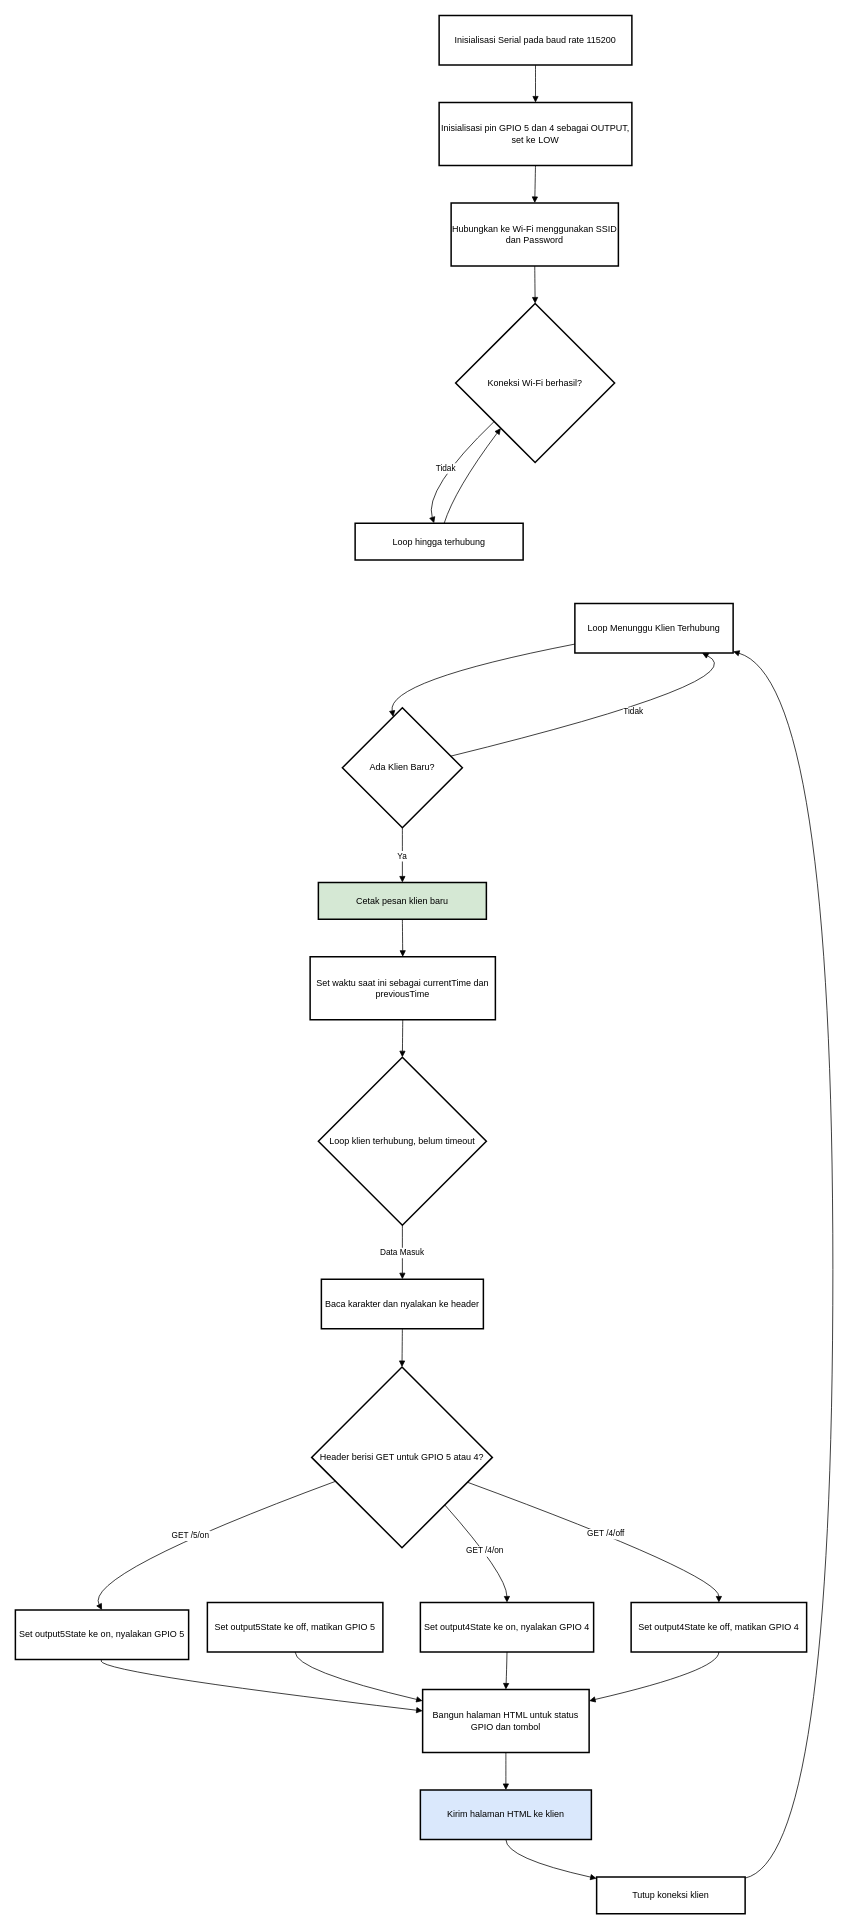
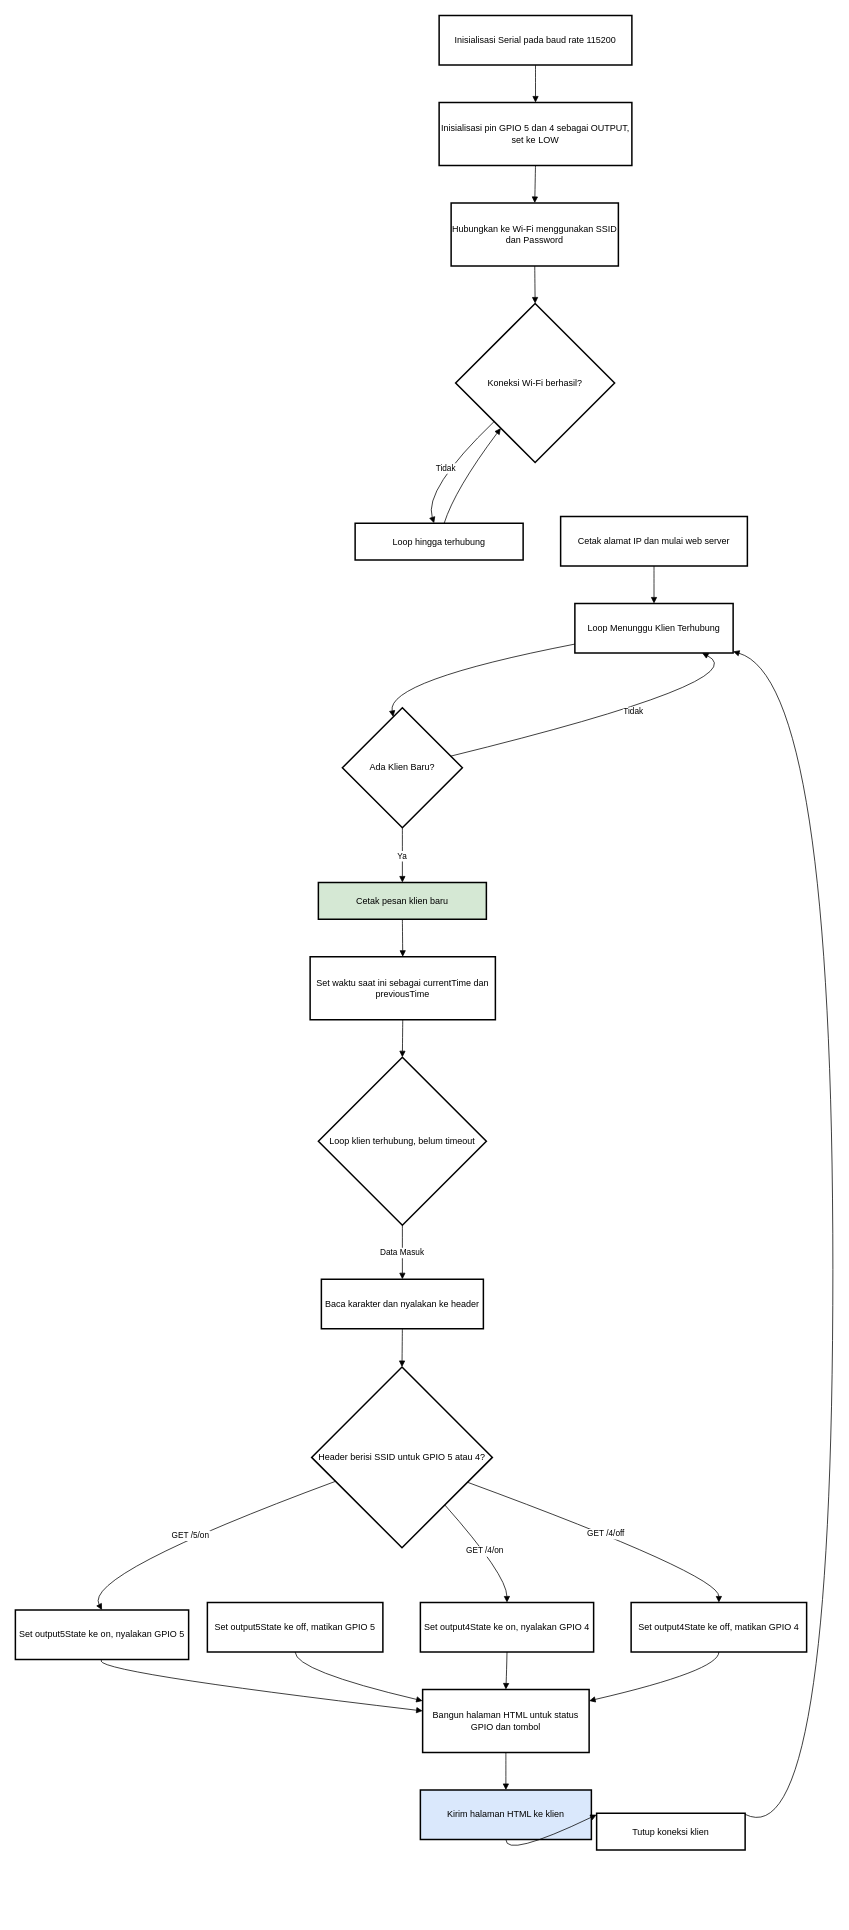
  <mxCell id="0" />
  <mxCell id="1" parent="0" />
  <mxCell id="2" value="Inisialisasi Serial pada baud rate 115200" style="whiteSpace=wrap;strokeWidth=2;" vertex="1" parent="1"><mxGeometry x="585" y="20" width="257" height="66" as="geometry" /></mxCell>
  <mxCell id="3" value="Inisialisasi pin GPIO 5 dan 4 sebagai OUTPUT, set ke LOW" style="whiteSpace=wrap;strokeWidth=2;" vertex="1" parent="1"><mxGeometry x="585" y="136" width="257" height="84" as="geometry" /></mxCell>
  <mxCell id="4" value="Hubungkan ke Wi-Fi menggunakan SSID dan Password" style="whiteSpace=wrap;strokeWidth=2;" vertex="1" parent="1"><mxGeometry x="601" y="270" width="223" height="84" as="geometry" /></mxCell>
  <mxCell id="5" value="Koneksi Wi-Fi berhasil?" style="rhombus;strokeWidth=2;whiteSpace=wrap;" vertex="1" parent="1"><mxGeometry x="607" y="404" width="212" height="212" as="geometry" /></mxCell>
  <mxCell id="6" value="Loop hingga terhubung" style="whiteSpace=wrap;strokeWidth=2;" vertex="1" parent="1"><mxGeometry x="473" y="697" width="224" height="49" as="geometry" /></mxCell>
+ <mxCell id="7" value="Cetak alamat IP dan mulai web server" style="whiteSpace=wrap;strokeWidth=2;" vertex="1" parent="1"><mxGeometry x="747" y="688" width="249" height="66" as="geometry" /></mxCell>
  <mxCell id="8" value="Loop Menunggu Klien Terhubung" style="whiteSpace=wrap;strokeWidth=2;" vertex="1" parent="1"><mxGeometry x="766" y="804" width="211" height="66" as="geometry" /></mxCell>
  <mxCell id="9" value="Ada Klien Baru?" style="rhombus;strokeWidth=2;whiteSpace=wrap;" vertex="1" parent="1"><mxGeometry x="456" y="943" width="160" height="160" as="geometry" /></mxCell>
  <mxCell id="10" value="Cetak pesan klien baru" style="whiteSpace=wrap;strokeWidth=2;fillColor=#d5e8d4;" vertex="1" parent="1"><mxGeometry x="424" y="1176" width="224" height="49" as="geometry" /></mxCell>
  <mxCell id="11" value="Set waktu saat ini sebagai currentTime dan previousTime" style="whiteSpace=wrap;strokeWidth=2;" vertex="1" parent="1"><mxGeometry x="413" y="1275" width="247" height="84" as="geometry" /></mxCell>
  <mxCell id="12" value="Loop klien terhubung, belum timeout" style="rhombus;strokeWidth=2;whiteSpace=wrap;" vertex="1" parent="1"><mxGeometry x="424" y="1409" width="224" height="224" as="geometry" /></mxCell>
  <mxCell id="13" value="Baca karakter dan nyalakan ke header" style="whiteSpace=wrap;strokeWidth=2;" vertex="1" parent="1"><mxGeometry x="428" y="1705" width="216" height="66" as="geometry" /></mxCell>
- <mxCell id="14" value="Header berisi GET untuk GPIO 5 atau 4?" style="rhombus;strokeWidth=2;whiteSpace=wrap;" vertex="1" parent="1"><mxGeometry x="415" y="1822" width="241" height="241" as="geometry" /></mxCell>
+ <mxCell id="14" value="Header berisi SSID untuk GPIO 5 atau 4?" style="rhombus;strokeWidth=2;whiteSpace=wrap;" vertex="1" parent="1"><mxGeometry x="415" y="1822" width="241" height="241" as="geometry" /></mxCell>
  <mxCell id="15" value="Set output5State ke on, nyalakan GPIO 5" style="whiteSpace=wrap;strokeWidth=2;" vertex="1" parent="1"><mxGeometry x="20" y="2146" width="231" height="66" as="geometry" /></mxCell>
  <mxCell id="16" value="Set output5State ke off, matikan GPIO 5" style="whiteSpace=wrap;strokeWidth=2;" vertex="1" parent="1"><mxGeometry x="276" y="2136" width="234" height="66" as="geometry" /></mxCell>
  <mxCell id="17" value="Set output4State ke on, nyalakan GPIO 4" style="whiteSpace=wrap;strokeWidth=2;" vertex="1" parent="1"><mxGeometry x="560" y="2136" width="231" height="66" as="geometry" /></mxCell>
  <mxCell id="18" value="Set output4State ke off, matikan GPIO 4" style="whiteSpace=wrap;strokeWidth=2;" vertex="1" parent="1"><mxGeometry x="841" y="2136" width="234" height="66" as="geometry" /></mxCell>
  <mxCell id="19" value="Bangun halaman HTML untuk status GPIO dan tombol" style="whiteSpace=wrap;strokeWidth=2;" vertex="1" parent="1"><mxGeometry x="563" y="2252" width="222" height="84" as="geometry" /></mxCell>
  <mxCell id="20" value="Kirim halaman HTML ke klien" style="whiteSpace=wrap;strokeWidth=2;fillColor=#dae8fc;" vertex="1" parent="1"><mxGeometry x="560" y="2386" width="228" height="66" as="geometry" /></mxCell>
- <mxCell id="21" value="Tutup koneksi klien" style="whiteSpace=wrap;strokeWidth=2;" vertex="1" parent="1"><mxGeometry x="795" y="2502" width="198" height="49" as="geometry" /></mxCell>
+ <mxCell id="21" value="Tutup koneksi klien" style="whiteSpace=wrap;strokeWidth=2;" vertex="1" parent="1"><mxGeometry x="795" y="2417" width="198" height="49" as="geometry" /></mxCell>
  <mxCell id="22" value="" style="curved=1;startArrow=none;endArrow=block;exitX=0.5;exitY=1;entryX=0.5;entryY=0;rounded=0;" edge="1" parent="1" source="2" target="3"><mxGeometry relative="1" as="geometry"><Array as="points" /></mxGeometry></mxCell>
  <mxCell id="23" value="" style="curved=1;startArrow=none;endArrow=block;exitX=0.5;exitY=1;entryX=0.5;entryY=0;rounded=0;" edge="1" parent="1" source="3" target="4"><mxGeometry relative="1" as="geometry"><Array as="points" /></mxGeometry></mxCell>
  <mxCell id="24" value="" style="curved=1;startArrow=none;endArrow=block;exitX=0.5;exitY=1;entryX=0.5;entryY=0;rounded=0;" edge="1" parent="1" source="4" target="5"><mxGeometry relative="1" as="geometry"><Array as="points" /></mxGeometry></mxCell>
  <mxCell id="25" value="Tidak" style="curved=1;startArrow=none;endArrow=block;exitX=0;exitY=0.97;entryX=0.47;entryY=0;rounded=0;" edge="1" parent="1" source="5" target="6"><mxGeometry relative="1" as="geometry"><Array as="points"><mxPoint x="564" y="652" /></Array></mxGeometry></mxCell>
  <mxCell id="26" value="" style="curved=1;startArrow=none;endArrow=block;exitX=0.53;exitY=0;entryX=0.12;entryY=1;rounded=0;" edge="1" parent="1" source="6" target="5"><mxGeometry relative="1" as="geometry"><Array as="points"><mxPoint x="606" y="652" /></Array></mxGeometry></mxCell>
+ <mxCell id="27" value="" style="curved=1;startArrow=none;endArrow=block;exitX=0.5;exitY=1.01;entryX=0.5;entryY=0.01;rounded=0;" edge="1" parent="1" source="7" target="8"><mxGeometry relative="1" as="geometry"><Array as="points" /></mxGeometry></mxCell>
  <mxCell id="28" value="" style="curved=1;startArrow=none;endArrow=block;exitX=0;exitY=0.82;entryX=0.41;entryY=0;rounded=0;" edge="1" parent="1" source="8" target="9"><mxGeometry relative="1" as="geometry"><Array as="points"><mxPoint x="515" y="907" /></Array></mxGeometry></mxCell>
  <mxCell id="29" value="Tidak" style="curved=1;startArrow=none;endArrow=block;exitX=1;exitY=0.38;entryX=0.81;entryY=1.01;rounded=0;" edge="1" parent="1" source="9" target="8"><mxGeometry relative="1" as="geometry"><Array as="points"><mxPoint x="1009" y="907" /></Array></mxGeometry></mxCell>
  <mxCell id="30" value="Ya" style="curved=1;startArrow=none;endArrow=block;exitX=0.5;exitY=1;entryX=0.5;entryY=0;rounded=0;" edge="1" parent="1" source="9" target="10"><mxGeometry relative="1" as="geometry"><Array as="points" /></mxGeometry></mxCell>
  <mxCell id="31" value="" style="curved=1;startArrow=none;endArrow=block;exitX=0.5;exitY=0.99;entryX=0.5;entryY=0;rounded=0;" edge="1" parent="1" source="10" target="11"><mxGeometry relative="1" as="geometry"><Array as="points" /></mxGeometry></mxCell>
  <mxCell id="32" value="" style="curved=1;startArrow=none;endArrow=block;exitX=0.5;exitY=1;entryX=0.5;entryY=0;rounded=0;" edge="1" parent="1" source="11" target="12"><mxGeometry relative="1" as="geometry"><Array as="points" /></mxGeometry></mxCell>
  <mxCell id="33" value="Data Masuk" style="curved=1;startArrow=none;endArrow=block;exitX=0.5;exitY=1;entryX=0.5;entryY=0;rounded=0;" edge="1" parent="1" source="12" target="13"><mxGeometry relative="1" as="geometry"><Array as="points" /></mxGeometry></mxCell>
  <mxCell id="34" value="" style="curved=1;startArrow=none;endArrow=block;exitX=0.5;exitY=1.01;entryX=0.5;entryY=0;rounded=0;" edge="1" parent="1" source="13" target="14"><mxGeometry relative="1" as="geometry"><Array as="points" /></mxGeometry></mxCell>
  <mxCell id="35" value="GET /5/on" style="curved=1;startArrow=none;endArrow=block;exitX=0;exitY=0.68;entryX=0.5;entryY=-0.01;rounded=0;" edge="1" parent="1" source="14" target="15"><mxGeometry relative="1" as="geometry"><Array as="points"><mxPoint x="110" y="2099" /></Array></mxGeometry></mxCell>
  <mxCell id="36" value="GET /4/on" style="curved=1;startArrow=none;endArrow=block;exitX=0.95;exitY=1;entryX=0.5;entryY=-0.01;rounded=0;" edge="1" parent="1" source="14" target="17"><mxGeometry relative="1" as="geometry"><Array as="points"><mxPoint x="675" y="2099" /></Array></mxGeometry></mxCell>
  <mxCell id="37" value="GET /4/off" style="curved=1;startArrow=none;endArrow=block;exitX=1;exitY=0.69;entryX=0.5;entryY=-0.01;rounded=0;" edge="1" parent="1" source="14" target="18"><mxGeometry relative="1" as="geometry"><Array as="points"><mxPoint x="958" y="2099" /></Array></mxGeometry></mxCell>
  <mxCell id="38" value="" style="curved=1;startArrow=none;endArrow=block;exitX=0.5;exitY=1;entryX=0;entryY=0.34;rounded=0;" edge="1" parent="1" source="15" target="19"><mxGeometry relative="1" as="geometry"><Array as="points"><mxPoint x="110" y="2227" /></Array></mxGeometry></mxCell>
  <mxCell id="39" value="" style="curved=1;startArrow=none;endArrow=block;exitX=0.5;exitY=1;entryX=0;entryY=0.18;rounded=0;" edge="1" parent="1" source="16" target="19"><mxGeometry relative="1" as="geometry"><Array as="points"><mxPoint x="393" y="2227" /></Array></mxGeometry></mxCell>
  <mxCell id="40" value="" style="curved=1;startArrow=none;endArrow=block;exitX=0.5;exitY=1;entryX=0.5;entryY=0;rounded=0;" edge="1" parent="1" source="17" target="19"><mxGeometry relative="1" as="geometry"><Array as="points"><mxPoint x="675" y="2227" /></Array></mxGeometry></mxCell>
  <mxCell id="41" value="" style="curved=1;startArrow=none;endArrow=block;exitX=0.5;exitY=1;entryX=1;entryY=0.18;rounded=0;" edge="1" parent="1" source="18" target="19"><mxGeometry relative="1" as="geometry"><Array as="points"><mxPoint x="958" y="2227" /></Array></mxGeometry></mxCell>
  <mxCell id="42" value="" style="curved=1;startArrow=none;endArrow=block;exitX=0.5;exitY=1;entryX=0.5;entryY=-0.01;rounded=0;" edge="1" parent="1" source="19" target="20"><mxGeometry relative="1" as="geometry"><Array as="points" /></mxGeometry></mxCell>
  <mxCell id="43" value="" style="curved=1;startArrow=none;endArrow=block;exitX=0.5;exitY=1;entryX=0;entryY=0.04;rounded=0;" edge="1" parent="1" source="20" target="21"><mxGeometry relative="1" as="geometry"><Array as="points"><mxPoint x="674" y="2477" /></Array></mxGeometry></mxCell>
  <mxCell id="44" value="" style="curved=1;startArrow=none;endArrow=block;exitX=1;exitY=0.03;entryX=1;entryY=0.97;rounded=0;" edge="1" parent="1" source="21" target="8"><mxGeometry relative="1" as="geometry"><Array as="points"><mxPoint x="1110" y="2477" /><mxPoint x="1110" y="907" /></Array></mxGeometry></mxCell>
